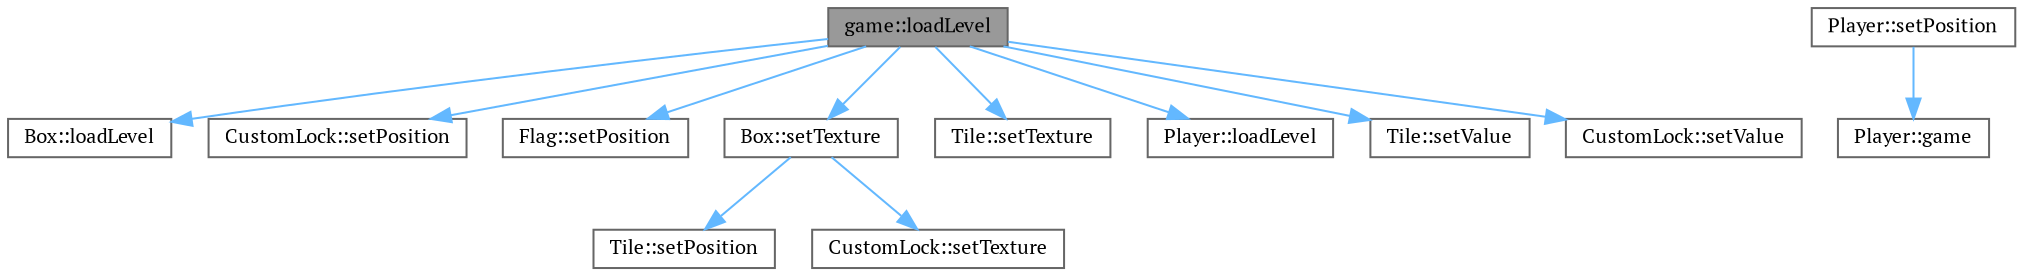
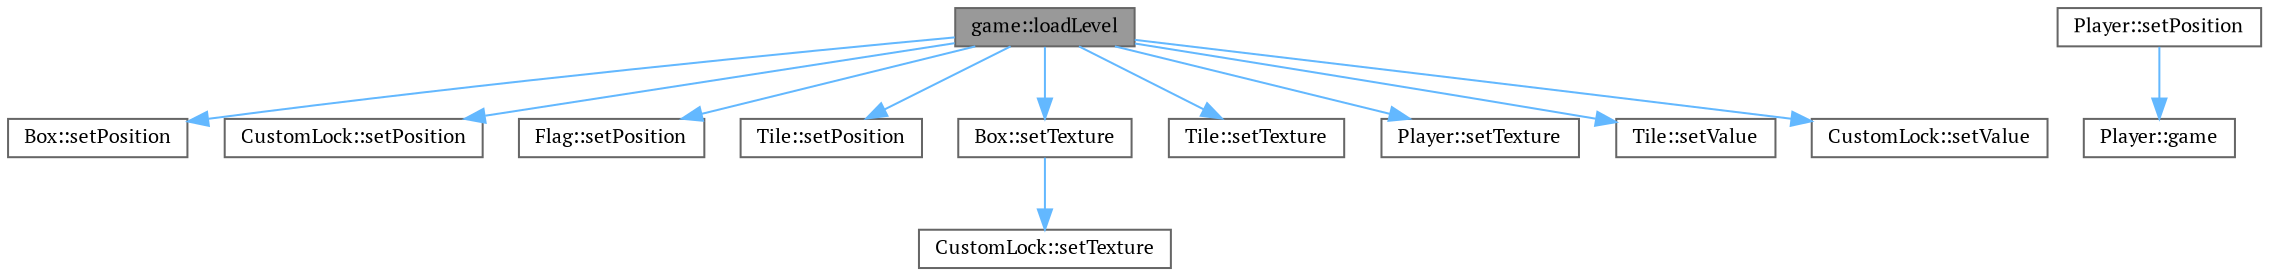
  digraph {
    fontname="PT Serif"
    rankdir=TB
    node [color=grey40 fillcolor=white fontname="PT Serif" fontsize=10 shape=box style=filled]
    edge [color=steelblue1 fontname="PT Serif" fontsize=10 labelfontname=Helvetica labelfontsize=10 style=solid]
    n1 [color=gray40 fillcolor=grey60 fontcolor=black height=0.2 label="game::loadLevel" width=0.4]
-   n2 [height=0.2 label="Box::loadLevel" width=0.4]
+   n2 [height=0.2 label="Box::setPosition" width=0.4]
    n3 [height=0.2 label="CustomLock::setPosition" width=0.4]
    n4 [height=0.2 label="Flag::setPosition" width=0.4]
    n5 [height=0.2 label="Tile::setPosition" width=0.4]
    n6 [height=0.2 label="Box::setTexture" width=0.4]
    n7 [height=0.2 label="Tile::setTexture" width=0.4]
-   n8 [height=0.2 label="Player::loadLevel" width=0.4]
+   n8 [height=0.2 label="Player::setTexture" width=0.4]
    n9 [height=0.2 label="Tile::setValue" width=0.4]
    n10 [height=0.2 label="CustomLock::setValue" width=0.4]
    n11 [height=0.2 label="Player::setPosition" width=0.4]
    n12 [height=0.2 label="Player::game" width=0.4]
    n13 [height=0.2 label="CustomLock::setTexture" width=0.4]
    n1 -> n2
    n1 -> n3
    n1 -> n4
-   n6 -> n5
+   n1 -> n5
    n1 -> n6
    n1 -> n7
    n1 -> n8
    n1 -> n9
    n1 -> n10
    n6 -> n13
    n11 -> n12
  }
